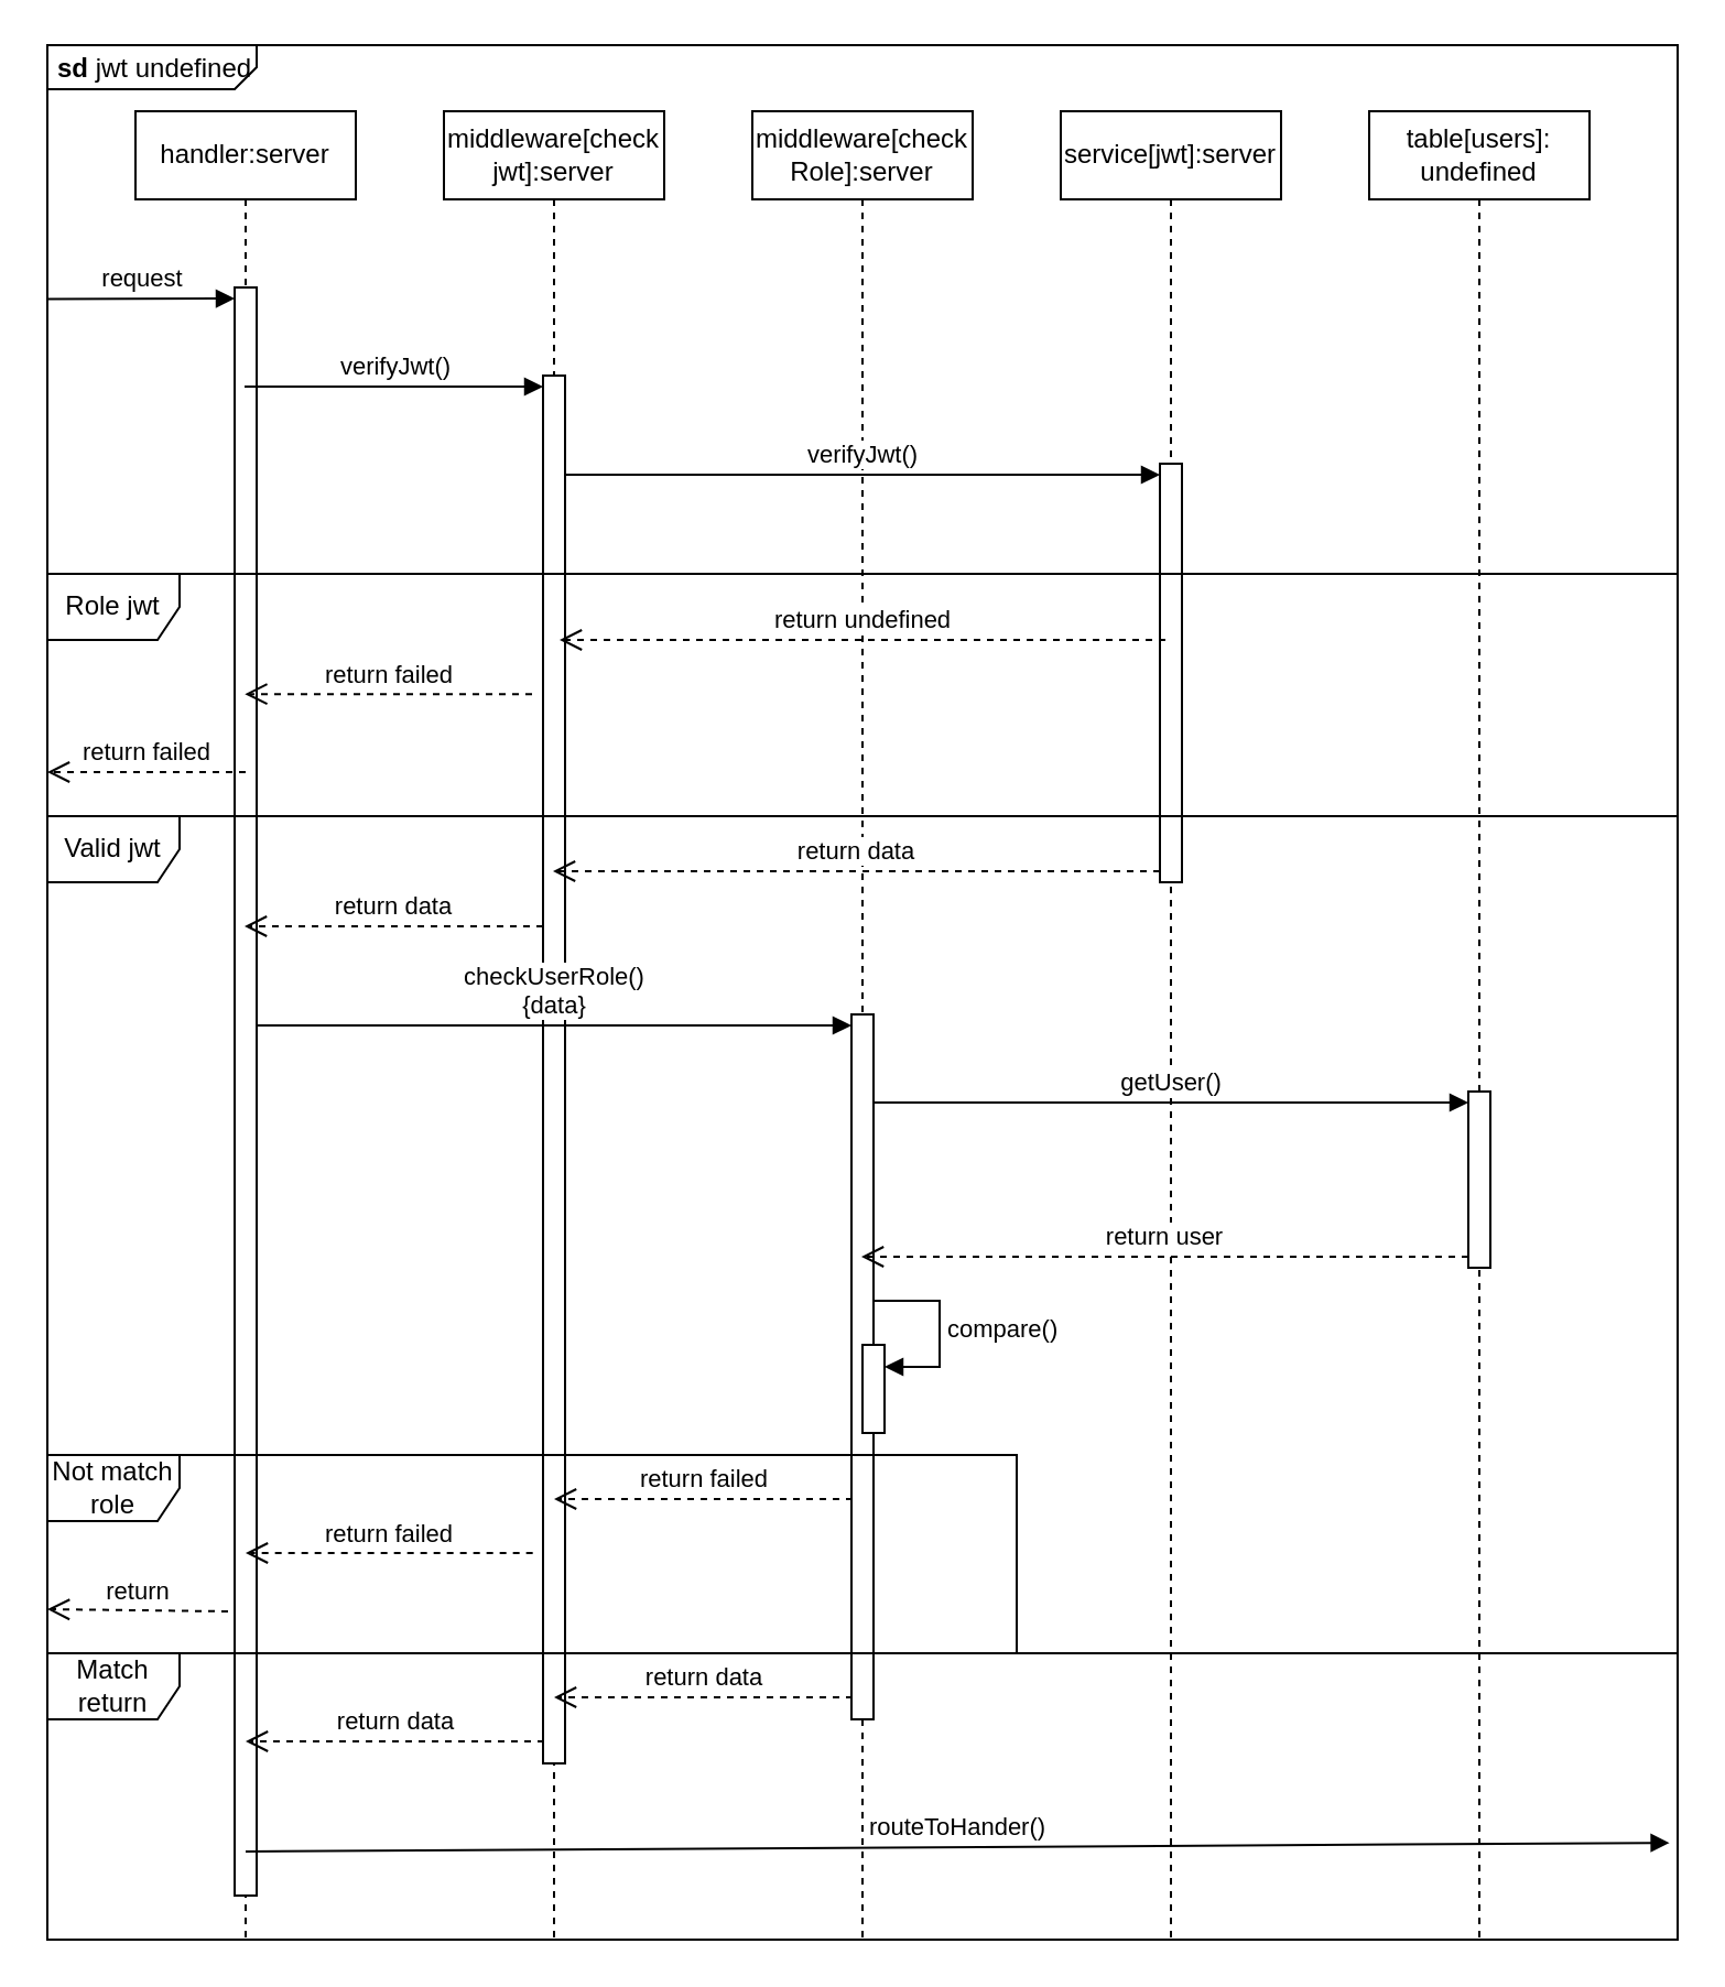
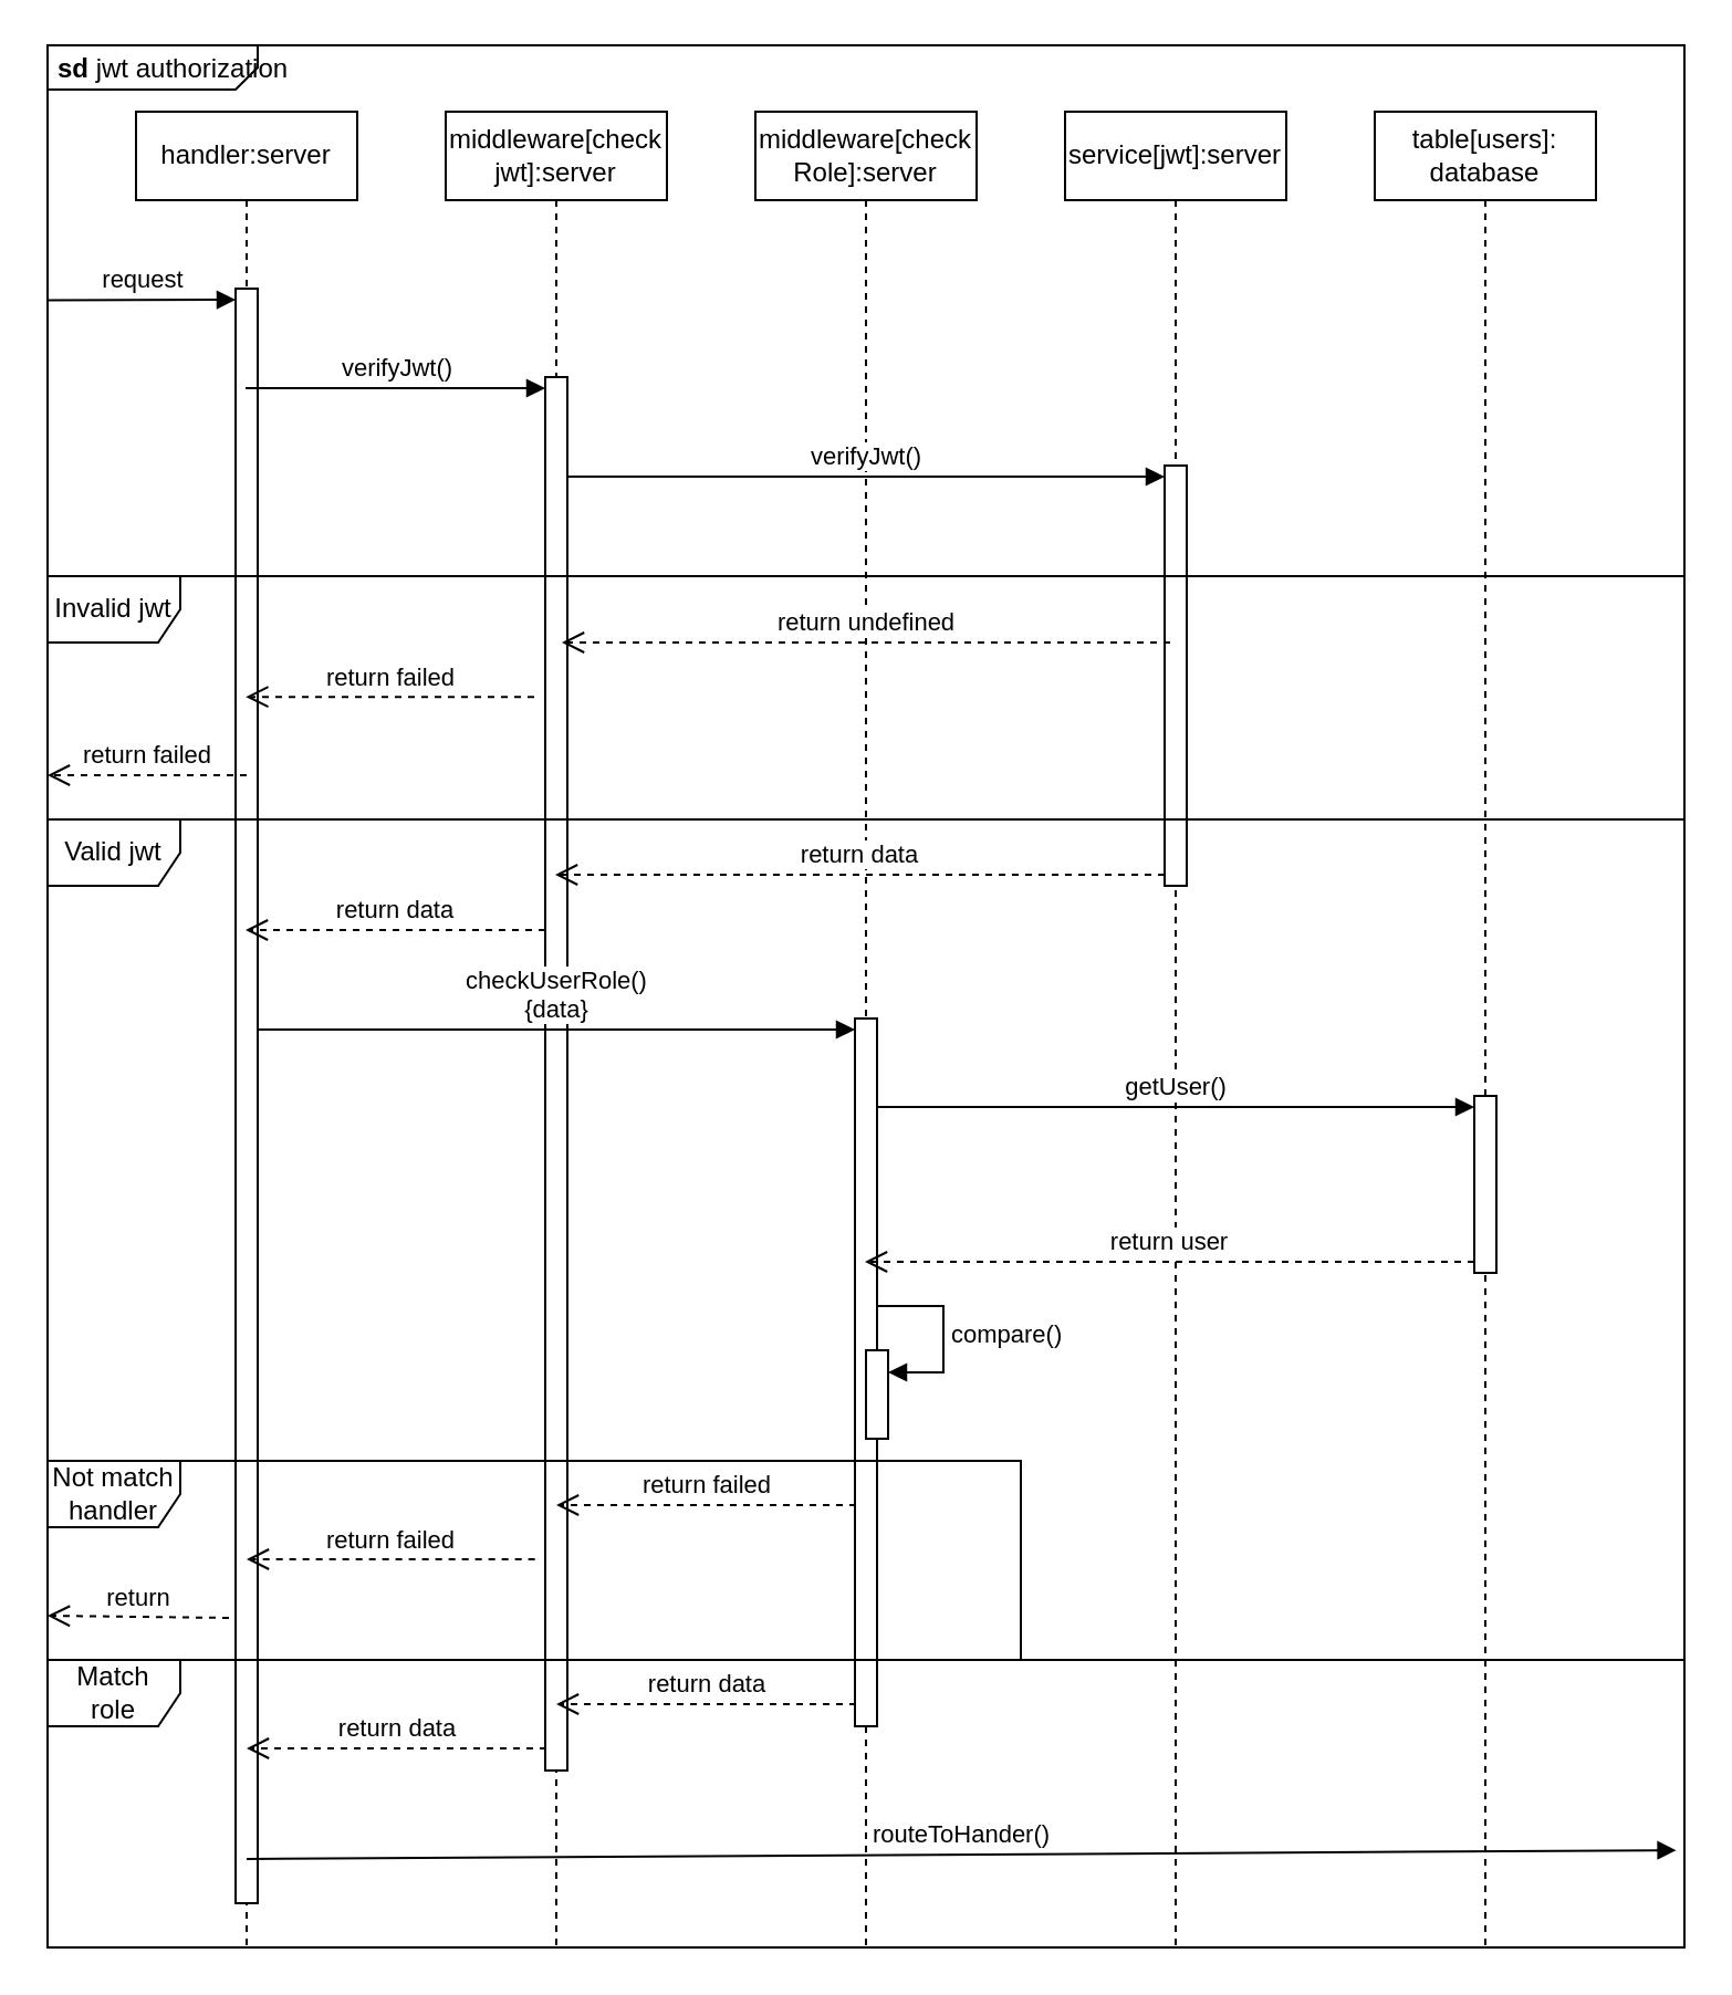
  <mxCell id="0" />
  <mxCell id="1" parent="0" />
- <mxCell id="2" value="&lt;p style=&quot;margin:0px;margin-top:4px;margin-left:5px;text-align:left;&quot;&gt;&lt;b&gt;sd&lt;/b&gt;&amp;nbsp;jwt undefined&lt;/p&gt;" style="html=1;shape=mxgraph.sysml.package;overflow=fill;labelX=95;align=left;spacingLeft=5;verticalAlign=top;spacingTop=-3;" vertex="1" parent="1"><mxGeometry x="21" y="20" width="740" height="860" as="geometry" /></mxCell>
+ <mxCell id="2" value="&lt;p style=&quot;margin:0px;margin-top:4px;margin-left:5px;text-align:left;&quot;&gt;&lt;b&gt;sd&lt;/b&gt;&amp;nbsp;jwt authorization&lt;/p&gt;" style="html=1;shape=mxgraph.sysml.package;overflow=fill;labelX=95;align=left;spacingLeft=5;verticalAlign=top;spacingTop=-3;" vertex="1" parent="1"><mxGeometry x="21" y="20" width="740" height="860" as="geometry" /></mxCell>
  <mxCell id="3" value="handler:server" style="shape=umlLifeline;perimeter=lifelinePerimeter;whiteSpace=wrap;html=1;container=1;dropTarget=0;collapsible=0;recursiveResize=0;outlineConnect=0;portConstraint=eastwest;newEdgeStyle={&quot;curved&quot;:0,&quot;rounded&quot;:0};" vertex="1" parent="1"><mxGeometry x="61" y="50" width="100" height="830" as="geometry" /></mxCell>
  <mxCell id="4" value="" style="html=1;points=[[0,0,0,0,5],[0,1,0,0,-5],[1,0,0,0,5],[1,1,0,0,-5]];perimeter=orthogonalPerimeter;outlineConnect=0;targetShapes=umlLifeline;portConstraint=eastwest;newEdgeStyle={&quot;curved&quot;:0,&quot;rounded&quot;:0};" vertex="1" parent="3"><mxGeometry x="45" y="80" width="10" height="730" as="geometry" /></mxCell>
  <mxCell id="5" value="middleware[check&lt;div&gt;jwt]:server&lt;/div&gt;" style="shape=umlLifeline;perimeter=lifelinePerimeter;whiteSpace=wrap;html=1;container=1;dropTarget=0;collapsible=0;recursiveResize=0;outlineConnect=0;portConstraint=eastwest;newEdgeStyle={&quot;curved&quot;:0,&quot;rounded&quot;:0};" vertex="1" parent="1"><mxGeometry x="201" y="50" width="100" height="830" as="geometry" /></mxCell>
  <mxCell id="6" value="" style="html=1;points=[[0,0,0,0,5],[0,1,0,0,-5],[1,0,0,0,5],[1,1,0,0,-5]];perimeter=orthogonalPerimeter;outlineConnect=0;targetShapes=umlLifeline;portConstraint=eastwest;newEdgeStyle={&quot;curved&quot;:0,&quot;rounded&quot;:0};" vertex="1" parent="5"><mxGeometry x="45" y="120" width="10" height="630" as="geometry" /></mxCell>
  <mxCell id="7" value="middleware[check&lt;div&gt;Role]:server&lt;/div&gt;" style="shape=umlLifeline;perimeter=lifelinePerimeter;whiteSpace=wrap;html=1;container=1;dropTarget=0;collapsible=0;recursiveResize=0;outlineConnect=0;portConstraint=eastwest;newEdgeStyle={&quot;curved&quot;:0,&quot;rounded&quot;:0};" vertex="1" parent="1"><mxGeometry x="341" y="50" width="100" height="830" as="geometry" /></mxCell>
  <mxCell id="8" value="service[jwt]:server" style="shape=umlLifeline;perimeter=lifelinePerimeter;whiteSpace=wrap;html=1;container=1;dropTarget=0;collapsible=0;recursiveResize=0;outlineConnect=0;portConstraint=eastwest;newEdgeStyle={&quot;curved&quot;:0,&quot;rounded&quot;:0};" vertex="1" parent="1"><mxGeometry x="481" y="50" width="100" height="830" as="geometry" /></mxCell>
  <mxCell id="9" value="" style="html=1;points=[[0,0,0,0,5],[0,1,0,0,-5],[1,0,0,0,5],[1,1,0,0,-5]];perimeter=orthogonalPerimeter;outlineConnect=0;targetShapes=umlLifeline;portConstraint=eastwest;newEdgeStyle={&quot;curved&quot;:0,&quot;rounded&quot;:0};" vertex="1" parent="8"><mxGeometry x="45" y="160" width="10" height="190" as="geometry" /></mxCell>
  <mxCell id="10" value="verifyJwt()" style="html=1;verticalAlign=bottom;endArrow=block;curved=0;rounded=0;entryX=0;entryY=0;entryDx=0;entryDy=5;" edge="1" target="6" parent="1" source="3"><mxGeometry relative="1" as="geometry"><mxPoint x="176" y="175" as="sourcePoint" /></mxGeometry></mxCell>
  <mxCell id="11" value="verifyJwt()" style="html=1;verticalAlign=bottom;endArrow=block;curved=0;rounded=0;entryX=0;entryY=0;entryDx=0;entryDy=5;" edge="1" target="9" parent="1" source="6"><mxGeometry relative="1" as="geometry"><mxPoint x="456" y="215" as="sourcePoint" /></mxGeometry></mxCell>
- <mxCell id="12" value="Role jwt" style="shape=umlFrame;whiteSpace=wrap;html=1;pointerEvents=0;" vertex="1" parent="1"><mxGeometry x="21" y="260" width="740" height="110" as="geometry" /></mxCell>
+ <mxCell id="12" value="Invalid jwt" style="shape=umlFrame;whiteSpace=wrap;html=1;pointerEvents=0;" vertex="1" parent="1"><mxGeometry x="21" y="260" width="740" height="110" as="geometry" /></mxCell>
  <mxCell id="13" value="return data" style="html=1;verticalAlign=bottom;endArrow=open;dashed=1;endSize=8;curved=0;rounded=0;exitX=0;exitY=1;exitDx=0;exitDy=-5;" edge="1" source="9" parent="1" target="5"><mxGeometry relative="1" as="geometry"><mxPoint x="456" y="285" as="targetPoint" /></mxGeometry></mxCell>
  <mxCell id="14" value="return failed" style="html=1;verticalAlign=bottom;endArrow=open;dashed=1;endSize=8;curved=0;rounded=0;exitX=0;exitY=1;exitDx=0;exitDy=-5;" edge="1" parent="1"><mxGeometry relative="1" as="geometry"><mxPoint x="110.667" y="314.58" as="targetPoint" /><mxPoint x="241" y="314.58" as="sourcePoint" /></mxGeometry></mxCell>
  <mxCell id="15" value="return failed" style="html=1;verticalAlign=bottom;endArrow=open;dashed=1;endSize=8;curved=0;rounded=0;" edge="1" parent="1"><mxGeometry relative="1" as="geometry"><mxPoint x="20.997" y="350" as="targetPoint" /><mxPoint x="111" y="350" as="sourcePoint" /></mxGeometry></mxCell>
  <mxCell id="16" value="request" style="html=1;verticalAlign=bottom;endArrow=block;curved=0;rounded=0;entryX=0;entryY=0;entryDx=0;entryDy=5;exitX=0;exitY=0.134;exitDx=0;exitDy=0;exitPerimeter=0;" edge="1" target="4" parent="1" source="2"><mxGeometry relative="1" as="geometry"><mxPoint x="36" y="135" as="sourcePoint" /></mxGeometry></mxCell>
  <mxCell id="17" value="Valid jwt" style="shape=umlFrame;whiteSpace=wrap;html=1;pointerEvents=0;" vertex="1" parent="1"><mxGeometry x="21" y="370" width="740" height="510" as="geometry" /></mxCell>
  <mxCell id="18" value="return undefined" style="html=1;verticalAlign=bottom;endArrow=open;dashed=1;endSize=8;curved=0;rounded=0;exitX=0;exitY=1;exitDx=0;exitDy=-5;" edge="1" parent="1"><mxGeometry relative="1" as="geometry"><mxPoint x="253.5" y="290" as="targetPoint" /><mxPoint x="528.5" y="290" as="sourcePoint" /></mxGeometry></mxCell>
  <mxCell id="19" value="return data" style="html=1;verticalAlign=bottom;endArrow=open;dashed=1;endSize=8;curved=0;rounded=0;exitX=0;exitY=1;exitDx=0;exitDy=-5;" edge="1" parent="1"><mxGeometry relative="1" as="geometry"><mxPoint x="110.5" y="420" as="targetPoint" /><mxPoint x="246" y="420" as="sourcePoint" /></mxGeometry></mxCell>
  <mxCell id="20" value="" style="html=1;points=[[0,0,0,0,5],[0,1,0,0,-5],[1,0,0,0,5],[1,1,0,0,-5]];perimeter=orthogonalPerimeter;outlineConnect=0;targetShapes=umlLifeline;portConstraint=eastwest;newEdgeStyle={&quot;curved&quot;:0,&quot;rounded&quot;:0};" vertex="1" parent="1"><mxGeometry x="386" y="460" width="10" height="320" as="geometry" /></mxCell>
  <mxCell id="21" value="checkUserRole()&lt;div&gt;{data}&lt;/div&gt;" style="html=1;verticalAlign=bottom;endArrow=block;curved=0;rounded=0;entryX=0;entryY=0;entryDx=0;entryDy=5;" edge="1" target="20" parent="1" source="4"><mxGeometry relative="1" as="geometry"><mxPoint x="316" y="465" as="sourcePoint" /></mxGeometry></mxCell>
  <mxCell id="22" value="return failed" style="html=1;verticalAlign=bottom;endArrow=open;dashed=1;endSize=8;curved=0;rounded=0;exitX=0;exitY=1;exitDx=0;exitDy=-5;" edge="1" parent="1"><mxGeometry relative="1" as="geometry"><mxPoint x="251" y="680" as="targetPoint" /><mxPoint x="386.5" y="680" as="sourcePoint" /></mxGeometry></mxCell>
- <mxCell id="23" value="table[users]:&lt;div&gt;undefined&lt;/div&gt;" style="shape=umlLifeline;perimeter=lifelinePerimeter;whiteSpace=wrap;html=1;container=1;dropTarget=0;collapsible=0;recursiveResize=0;outlineConnect=0;portConstraint=eastwest;newEdgeStyle={&quot;curved&quot;:0,&quot;rounded&quot;:0};" vertex="1" parent="1"><mxGeometry x="621" y="50" width="100" height="830" as="geometry" /></mxCell>
+ <mxCell id="23" value="table[users]:&lt;div&gt;database&lt;/div&gt;" style="shape=umlLifeline;perimeter=lifelinePerimeter;whiteSpace=wrap;html=1;container=1;dropTarget=0;collapsible=0;recursiveResize=0;outlineConnect=0;portConstraint=eastwest;newEdgeStyle={&quot;curved&quot;:0,&quot;rounded&quot;:0};" vertex="1" parent="1"><mxGeometry x="621" y="50" width="100" height="830" as="geometry" /></mxCell>
  <mxCell id="24" value="" style="html=1;points=[[0,0,0,0,5],[0,1,0,0,-5],[1,0,0,0,5],[1,1,0,0,-5]];perimeter=orthogonalPerimeter;outlineConnect=0;targetShapes=umlLifeline;portConstraint=eastwest;newEdgeStyle={&quot;curved&quot;:0,&quot;rounded&quot;:0};" vertex="1" parent="23"><mxGeometry x="45" y="445" width="10" height="80" as="geometry" /></mxCell>
  <mxCell id="25" value="getUser()" style="html=1;verticalAlign=bottom;endArrow=block;curved=0;rounded=0;entryX=0;entryY=0;entryDx=0;entryDy=5;" edge="1" target="24" parent="1" source="20"><mxGeometry relative="1" as="geometry"><mxPoint x="596" y="500" as="sourcePoint" /></mxGeometry></mxCell>
  <mxCell id="26" value="return user" style="html=1;verticalAlign=bottom;endArrow=open;dashed=1;endSize=8;curved=0;rounded=0;exitX=0;exitY=1;exitDx=0;exitDy=-5;" edge="1" source="24" parent="1" target="7"><mxGeometry relative="1" as="geometry"><mxPoint x="596" y="570" as="targetPoint" /></mxGeometry></mxCell>
  <mxCell id="27" value="" style="html=1;points=[[0,0,0,0,5],[0,1,0,0,-5],[1,0,0,0,5],[1,1,0,0,-5]];perimeter=orthogonalPerimeter;outlineConnect=0;targetShapes=umlLifeline;portConstraint=eastwest;newEdgeStyle={&quot;curved&quot;:0,&quot;rounded&quot;:0};" vertex="1" parent="1"><mxGeometry x="391" y="610" width="10" height="40" as="geometry" /></mxCell>
  <mxCell id="28" value="compare()" style="html=1;align=left;spacingLeft=2;endArrow=block;rounded=0;edgeStyle=orthogonalEdgeStyle;curved=0;rounded=0;" edge="1" target="27" parent="1"><mxGeometry relative="1" as="geometry"><mxPoint x="396" y="590" as="sourcePoint" /><Array as="points"><mxPoint x="426" y="620" /></Array></mxGeometry></mxCell>
- <mxCell id="29" value="Not match&lt;div&gt;role&lt;/div&gt;" style="shape=umlFrame;whiteSpace=wrap;html=1;pointerEvents=0;" vertex="1" parent="1"><mxGeometry x="21" y="660" width="440" height="90" as="geometry" /></mxCell>
+ <mxCell id="29" value="Not match&lt;div&gt;handler&lt;/div&gt;" style="shape=umlFrame;whiteSpace=wrap;html=1;pointerEvents=0;" vertex="1" parent="1"><mxGeometry x="21" y="660" width="440" height="90" as="geometry" /></mxCell>
  <mxCell id="30" value="return failed" style="html=1;verticalAlign=bottom;endArrow=open;dashed=1;endSize=8;curved=0;rounded=0;exitX=0;exitY=1;exitDx=0;exitDy=-5;" edge="1" parent="1"><mxGeometry relative="1" as="geometry"><mxPoint x="110.997" y="704.5" as="targetPoint" /><mxPoint x="241.33" y="704.5" as="sourcePoint" /></mxGeometry></mxCell>
  <mxCell id="31" value="return" style="html=1;verticalAlign=bottom;endArrow=open;dashed=1;endSize=8;curved=0;rounded=0;exitX=0;exitY=1;exitDx=0;exitDy=-5;entryX=0.004;entryY=0.548;entryDx=0;entryDy=0;entryPerimeter=0;" edge="1" parent="1"><mxGeometry relative="1" as="geometry"><mxPoint x="21" y="730" as="targetPoint" /><mxPoint x="103" y="731" as="sourcePoint" /></mxGeometry></mxCell>
- <mxCell id="32" value="Match&lt;div&gt;return&lt;/div&gt;" style="shape=umlFrame;whiteSpace=wrap;html=1;pointerEvents=0;" vertex="1" parent="1"><mxGeometry x="21" y="750" width="740" height="130" as="geometry" /></mxCell>
+ <mxCell id="32" value="Match&lt;div&gt;role&lt;/div&gt;" style="shape=umlFrame;whiteSpace=wrap;html=1;pointerEvents=0;" vertex="1" parent="1"><mxGeometry x="21" y="750" width="740" height="130" as="geometry" /></mxCell>
  <mxCell id="33" value="return data" style="html=1;verticalAlign=bottom;endArrow=open;dashed=1;endSize=8;curved=0;rounded=0;exitX=0;exitY=1;exitDx=0;exitDy=-5;" edge="1" parent="1"><mxGeometry relative="1" as="geometry"><mxPoint x="251" y="770" as="targetPoint" /><mxPoint x="386.5" y="770" as="sourcePoint" /></mxGeometry></mxCell>
  <mxCell id="34" value="return data" style="html=1;verticalAlign=bottom;endArrow=open;dashed=1;endSize=8;curved=0;rounded=0;exitX=0;exitY=1;exitDx=0;exitDy=-5;" edge="1" parent="1"><mxGeometry relative="1" as="geometry"><mxPoint x="111" y="790" as="targetPoint" /><mxPoint x="246.5" y="790" as="sourcePoint" /></mxGeometry></mxCell>
  <mxCell id="35" value="routeToHander()" style="html=1;verticalAlign=bottom;endArrow=block;curved=0;rounded=0;entryX=0.995;entryY=0.662;entryDx=0;entryDy=0;exitX=0;exitY=0.112;exitDx=0;exitDy=0;exitPerimeter=0;entryPerimeter=0;" edge="1" parent="1" target="32"><mxGeometry relative="1" as="geometry"><mxPoint x="111" y="840" as="sourcePoint" /><mxPoint x="196" y="840" as="targetPoint" /></mxGeometry></mxCell>
